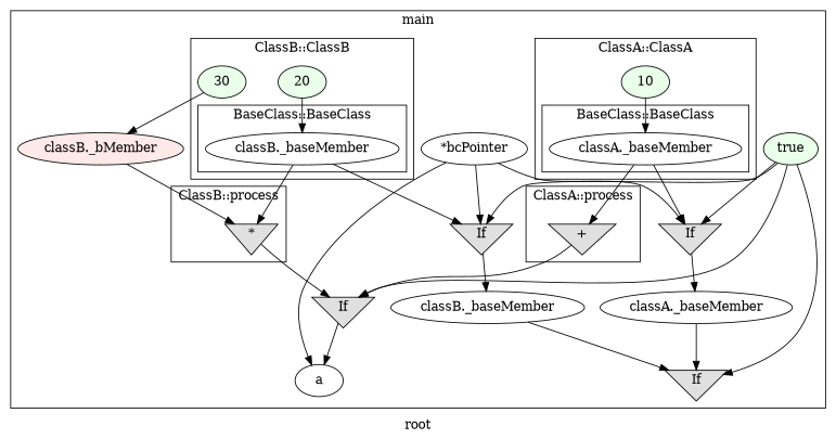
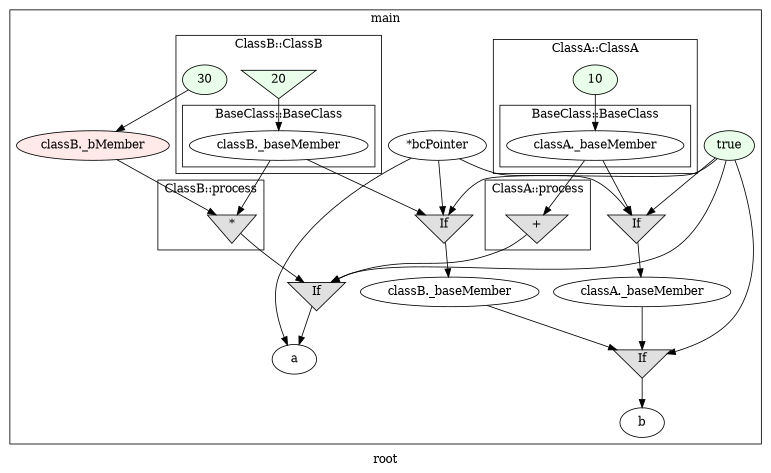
  digraph {
    label=root
    rankdir=TB
    node [style=filled]
    n1 [label="classA._baseMember" startingline=9 style=""]
    n2 [fillcolor="#E9FFE9" label=10 startinglines=20]
    n3 [label="classB._baseMember" startingline=9 style=""]
-   n4 [fillcolor="#E9FFE9" label=20 startinglines=34]
+   n4 [fillcolor="#E9FFE9" label=20 startinglines=34 shape=invtriangle]
    n5 [fillcolor="#E9FFE9" label=30 startinglines=34]
    n6 [fillcolor="#E0E0E0" label="+" shape=invtriangle startinglines=25]
    n7 [fillcolor="#E0E0E0" label="*" shape=invtriangle startinglines=39]
    n8 [fillcolor="#FFE9E9" label="classB._bMember" startinglines=34]
    n9 [fillcolor="#E9FFE9" label=true startinglines=49]
    n10 [fillcolor="#E0E0E0" label=If shape=invtriangle startinglines=39]
    n11 [label=a startingline=39 style=""]
    n12 [label="*bcPointer" startingline=59 style=""]
    n13 [fillcolor="#E0E0E0" label=If shape=invtriangle startinglines=59]
    n14 [label="classA._baseMember" startingline=59 style=""]
    n15 [fillcolor="#E0E0E0" label=If shape=invtriangle startinglines=59]
    n16 [label="classB._baseMember" startingline=59 style=""]
+   n17 [label=b startingline=60 style=""]
    n18 [fillcolor="#E0E0E0" label=If shape=invtriangle startinglines=60]
    subgraph cluster_1 {
      label=main
      parent=G
      startinglines="37_43_43"
      n8
      n9
      n10
      n11
      n12
      n13
      n14
      n15
      n16
+     n17
      n18
      subgraph cluster_2 {
        label="ClassA::ClassA"
        parent=cluster_1
        startinglines="43_45_46"
        n2
        subgraph cluster_3 {
          label="BaseClass::BaseClass"
          parent=cluster_2
          startinglines="45_46_20"
          n1
        }
      }
      subgraph cluster_4 {
        label="ClassB::ClassB"
        parent=cluster_1
        startinglines="20_9_47"
        n4
        n5
        subgraph cluster_5 {
          label="BaseClass::BaseClass"
          parent=cluster_4
          startinglines="9_47_34"
          n3
        }
      }
      subgraph cluster_6 {
        label="ClassA::process"
        parent=cluster_1
        startinglines="51_55_58"
        n6
      }
      subgraph cluster_7 {
        label="ClassB::process"
        parent=cluster_1
        startinglines="55_58_25"
        n7
      }
    }
    n1 -> n6
    n1 -> n13
    n2 -> n1
    n3 -> n7
    n3 -> n15
    n4 -> n3
    n5 -> n8
    n6 -> n10
    n7 -> n10
    n8 -> n7
    n9 -> n10
    n9 -> n13
    n9 -> n15
    n9 -> n18
    n10 -> n11
    n12 -> n11
    n12 -> n13
    n12 -> n15
    n13 -> n14
    n14 -> n18
    n15 -> n16
    n16 -> n18
+   n18 -> n17
  }
